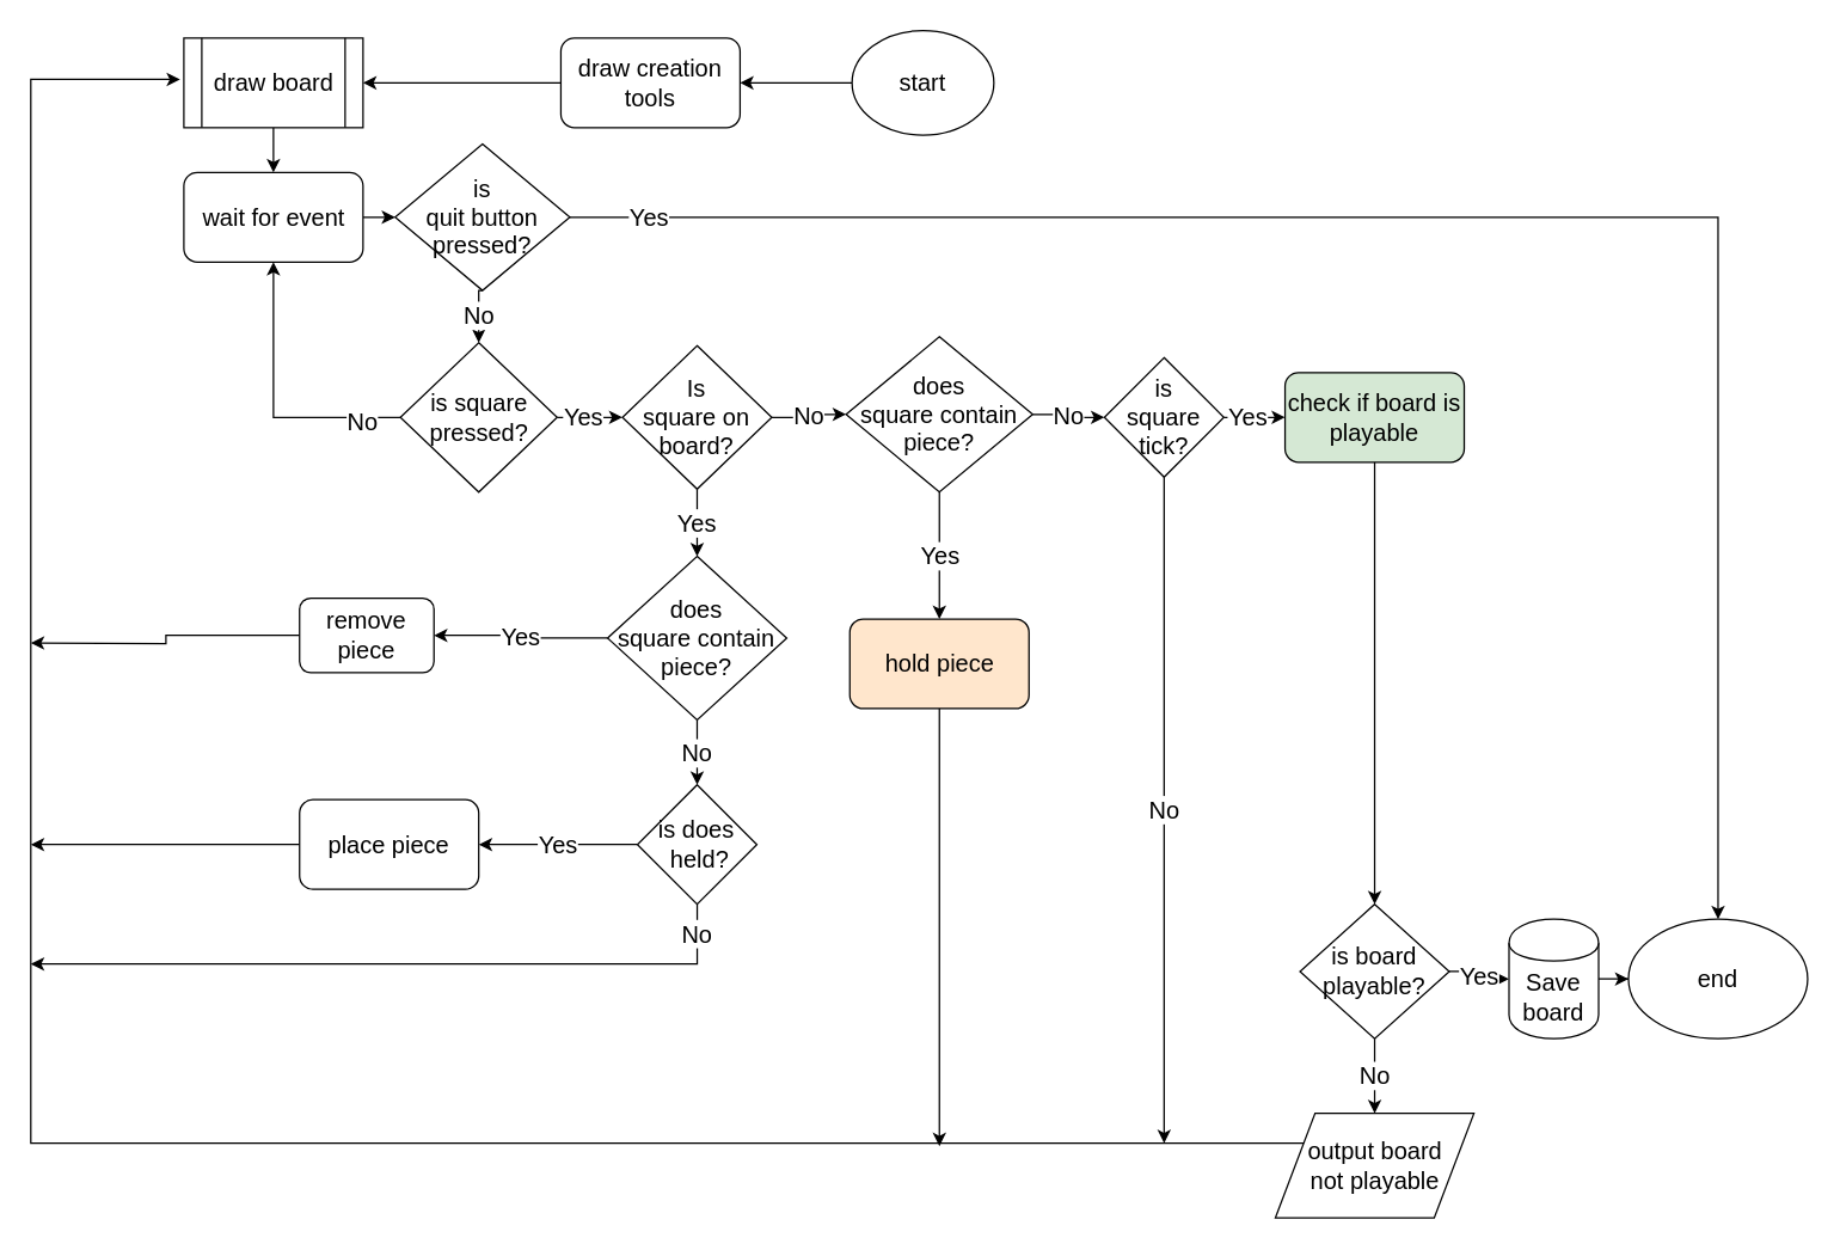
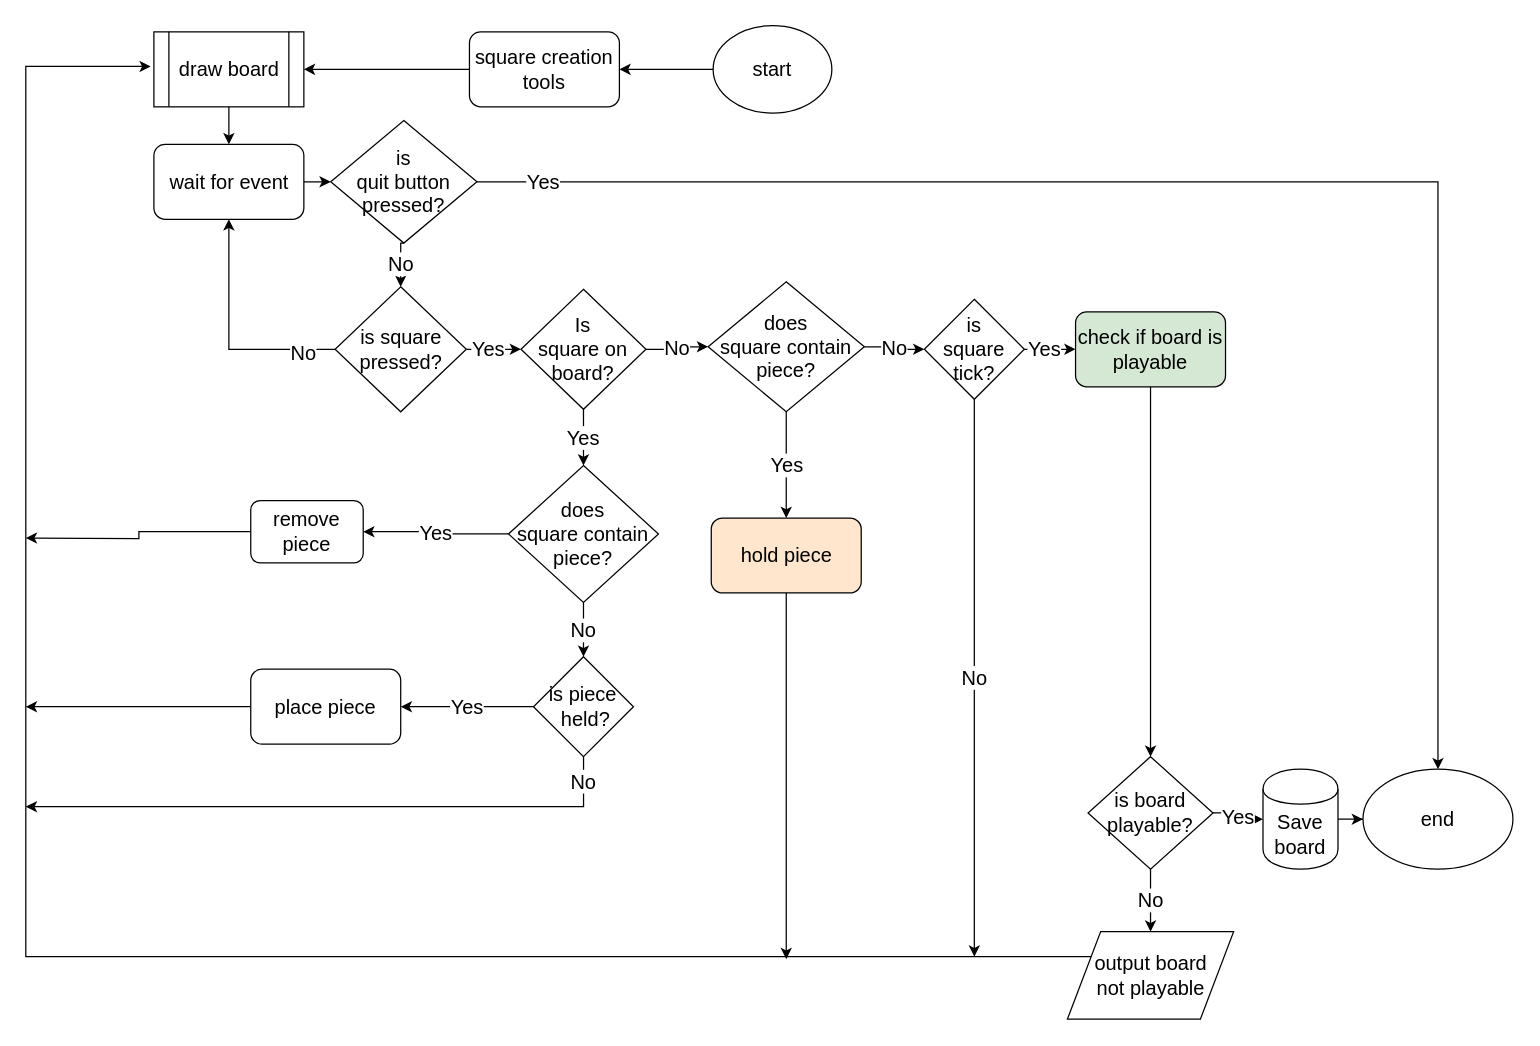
  <mxCell id="0" />
  <mxCell id="1" parent="0" />
  <mxCell id="2" style="edgeStyle=orthogonalEdgeStyle;rounded=0;orthogonalLoop=1;jettySize=auto;html=1;entryX=1;entryY=0.5;entryDx=0;entryDy=0;fontSize=16;" parent="1" source="3" target="45" edge="1"><mxGeometry relative="1" as="geometry"><mxPoint x="182.5" y="-165" as="targetPoint" /></mxGeometry></mxCell>
  <mxCell id="3" value="start" style="ellipse;whiteSpace=wrap;html=1;fontSize=16;" parent="1" vertex="1"><mxGeometry x="570" y="20" width="95" height="70" as="geometry" /></mxCell>
  <mxCell id="4" style="edgeStyle=orthogonalEdgeStyle;rounded=0;orthogonalLoop=1;jettySize=auto;html=1;entryX=0;entryY=0.5;entryDx=0;entryDy=0;fontSize=16;" parent="1" source="5" target="12" edge="1"><mxGeometry relative="1" as="geometry" /></mxCell>
  <mxCell id="5" value="wait for event" style="rounded=1;whiteSpace=wrap;html=1;fontSize=16;" parent="1" vertex="1"><mxGeometry x="122.5" y="115" width="120" height="60" as="geometry" /></mxCell>
  <mxCell id="6" value="&lt;font style=&quot;font-size: 16px;&quot;&gt;Yes&lt;/font&gt;" style="edgeStyle=orthogonalEdgeStyle;rounded=0;orthogonalLoop=1;jettySize=auto;html=1;entryX=0;entryY=0.5;entryDx=0;entryDy=0;fontSize=16;" parent="1" source="9" target="19" edge="1"><mxGeometry x="-0.263" relative="1" as="geometry"><mxPoint x="1" as="offset" /></mxGeometry></mxCell>
  <mxCell id="7" style="edgeStyle=orthogonalEdgeStyle;rounded=0;orthogonalLoop=1;jettySize=auto;html=1;entryX=0.5;entryY=1;entryDx=0;entryDy=0;fontSize=16;" parent="1" source="9" target="5" edge="1"><mxGeometry relative="1" as="geometry" /></mxCell>
  <mxCell id="8" value="&lt;font style=&quot;font-size: 16px;&quot;&gt;No&lt;/font&gt;" style="text;html=1;align=center;verticalAlign=middle;resizable=0;points=[];labelBackgroundColor=#ffffff;fontSize=16;" parent="7" vertex="1" connectable="0"><mxGeometry x="-0.72" y="2" relative="1" as="geometry"><mxPoint as="offset" /></mxGeometry></mxCell>
  <mxCell id="9" value="is square &lt;br style=&quot;font-size: 16px;&quot;&gt;pressed?" style="rhombus;whiteSpace=wrap;html=1;fontSize=16;" parent="1" vertex="1"><mxGeometry x="267.5" y="229" width="105" height="100" as="geometry" /></mxCell>
  <mxCell id="10" value="&lt;font style=&quot;font-size: 16px;&quot;&gt;Yes&lt;/font&gt;" style="edgeStyle=orthogonalEdgeStyle;rounded=0;orthogonalLoop=1;jettySize=auto;html=1;entryX=0.5;entryY=0;entryDx=0;entryDy=0;fontSize=16;" parent="1" source="12" target="13" edge="1"><mxGeometry x="-0.914" relative="1" as="geometry"><mxPoint as="offset" /></mxGeometry></mxCell>
  <mxCell id="11" value="&lt;font style=&quot;font-size: 16px;&quot;&gt;No&lt;/font&gt;" style="edgeStyle=orthogonalEdgeStyle;rounded=0;orthogonalLoop=1;jettySize=auto;html=1;exitX=0.5;exitY=1;exitDx=0;exitDy=0;entryX=0.5;entryY=0;entryDx=0;entryDy=0;fontSize=16;" parent="1" source="12" target="9" edge="1"><mxGeometry relative="1" as="geometry" /></mxCell>
  <mxCell id="12" value="is &lt;br&gt;quit button pressed?" style="rhombus;whiteSpace=wrap;html=1;fontSize=16;" parent="1" vertex="1"><mxGeometry x="264" y="96" width="117" height="98" as="geometry" /></mxCell>
  <mxCell id="13" value="end" style="ellipse;whiteSpace=wrap;html=1;fontSize=16;" parent="1" vertex="1"><mxGeometry x="1090" y="615" width="120" height="80" as="geometry" /></mxCell>
  <mxCell id="14" value="&lt;font style=&quot;font-size: 16px;&quot;&gt;Yes&lt;/font&gt;" style="edgeStyle=orthogonalEdgeStyle;rounded=0;orthogonalLoop=1;jettySize=auto;html=1;exitX=1;exitY=0.5;exitDx=0;exitDy=0;entryX=0;entryY=0.5;entryDx=0;entryDy=0;fontSize=16;" parent="1" source="16" target="46" edge="1"><mxGeometry x="-0.22" relative="1" as="geometry"><mxPoint x="840" y="279" as="targetPoint" /><mxPoint as="offset" /></mxGeometry></mxCell>
  <mxCell id="15" value="&lt;font style=&quot;font-size: 16px;&quot;&gt;No&lt;/font&gt;" style="edgeStyle=orthogonalEdgeStyle;rounded=0;orthogonalLoop=1;jettySize=auto;html=1;fontSize=16;" parent="1" source="16" edge="1"><mxGeometry relative="1" as="geometry"><mxPoint x="779" y="765" as="targetPoint" /><Array as="points"><mxPoint x="779" y="765" /></Array></mxGeometry></mxCell>
  <mxCell id="16" value="is &lt;br&gt;square tick?" style="rhombus;whiteSpace=wrap;html=1;fontSize=16;" parent="1" vertex="1"><mxGeometry x="739" y="239" width="80" height="80" as="geometry" /></mxCell>
  <mxCell id="17" value="&lt;font style=&quot;font-size: 16px;&quot;&gt;Yes&lt;/font&gt;" style="edgeStyle=orthogonalEdgeStyle;rounded=0;orthogonalLoop=1;jettySize=auto;html=1;entryX=0.5;entryY=0;entryDx=0;entryDy=0;fontSize=16;" parent="1" source="19" target="28" edge="1"><mxGeometry relative="1" as="geometry"><mxPoint x="320" y="465" as="targetPoint" /></mxGeometry></mxCell>
  <mxCell id="18" value="&lt;font style=&quot;font-size: 16px;&quot;&gt;No&lt;/font&gt;" style="edgeStyle=orthogonalEdgeStyle;rounded=0;orthogonalLoop=1;jettySize=auto;html=1;entryX=0;entryY=0.5;entryDx=0;entryDy=0;fontSize=16;" parent="1" source="19" target="25" edge="1"><mxGeometry relative="1" as="geometry" /></mxCell>
  <mxCell id="19" value="Is &lt;br style=&quot;font-size: 16px;&quot;&gt;square on board?" style="rhombus;whiteSpace=wrap;html=1;fontSize=16;" parent="1" vertex="1"><mxGeometry x="416.25" y="231" width="100" height="96" as="geometry" /></mxCell>
  <mxCell id="20" style="edgeStyle=orthogonalEdgeStyle;rounded=0;orthogonalLoop=1;jettySize=auto;html=1;fontSize=16;" parent="1" source="21" target="5" edge="1"><mxGeometry relative="1" as="geometry" /></mxCell>
  <mxCell id="21" value="draw board" style="shape=process;whiteSpace=wrap;html=1;backgroundOutline=1;fontSize=16;" parent="1" vertex="1"><mxGeometry x="122.5" y="25" width="120" height="60" as="geometry" /></mxCell>
  <mxCell id="22" style="edgeStyle=orthogonalEdgeStyle;rounded=0;orthogonalLoop=1;jettySize=auto;html=1;exitX=0;exitY=0.5;exitDx=0;exitDy=0;fontSize=16;" parent="1" source="45" target="21" edge="1"><mxGeometry relative="1" as="geometry"><mxPoint x="182.5" y="-4.995" as="sourcePoint" /></mxGeometry></mxCell>
  <mxCell id="23" value="&lt;font style=&quot;font-size: 16px;&quot;&gt;Yes&lt;/font&gt;" style="edgeStyle=orthogonalEdgeStyle;rounded=0;orthogonalLoop=1;jettySize=auto;html=1;entryX=0.5;entryY=0;entryDx=0;entryDy=0;fontSize=16;" parent="1" source="25" target="38" edge="1"><mxGeometry relative="1" as="geometry"><mxPoint x="580" y="415" as="targetPoint" /></mxGeometry></mxCell>
  <mxCell id="24" value="&lt;font style=&quot;font-size: 16px;&quot;&gt;No&lt;/font&gt;" style="edgeStyle=orthogonalEdgeStyle;rounded=0;orthogonalLoop=1;jettySize=auto;html=1;entryX=0;entryY=0.5;entryDx=0;entryDy=0;fontSize=16;" parent="1" source="25" target="16" edge="1"><mxGeometry relative="1" as="geometry" /></mxCell>
  <mxCell id="25" value="does &lt;br&gt;square contain piece?" style="rhombus;whiteSpace=wrap;html=1;fontSize=16;" parent="1" vertex="1"><mxGeometry x="566" y="225" width="125" height="104" as="geometry" /></mxCell>
  <mxCell id="26" value="&lt;font style=&quot;font-size: 16px;&quot;&gt;Yes&lt;/font&gt;" style="edgeStyle=orthogonalEdgeStyle;rounded=0;orthogonalLoop=1;jettySize=auto;html=1;fontSize=16;" parent="1" source="28" target="30" edge="1"><mxGeometry relative="1" as="geometry"><mxPoint x="190" y="530" as="targetPoint" /></mxGeometry></mxCell>
  <mxCell id="27" value="&lt;font style=&quot;font-size: 16px;&quot;&gt;No&lt;/font&gt;" style="edgeStyle=orthogonalEdgeStyle;rounded=0;orthogonalLoop=1;jettySize=auto;html=1;fontSize=16;" parent="1" source="28" target="42" edge="1"><mxGeometry relative="1" as="geometry"><mxPoint x="435" y="545" as="targetPoint" /></mxGeometry></mxCell>
  <mxCell id="28" value="does &lt;br style=&quot;font-size: 16px;&quot;&gt;square contain &lt;br style=&quot;font-size: 16px;&quot;&gt;piece?" style="rhombus;whiteSpace=wrap;html=1;fontSize=16;" parent="1" vertex="1"><mxGeometry x="406.25" y="372" width="120" height="109.5" as="geometry" /></mxCell>
  <mxCell id="29" style="edgeStyle=orthogonalEdgeStyle;rounded=0;orthogonalLoop=1;jettySize=auto;html=1;fontSize=16;" parent="1" source="30" edge="1"><mxGeometry relative="1" as="geometry"><mxPoint x="20" y="430" as="targetPoint" /></mxGeometry></mxCell>
  <mxCell id="30" value="remove piece" style="rounded=1;whiteSpace=wrap;html=1;fontSize=16;" parent="1" vertex="1"><mxGeometry x="200" y="400" width="90" height="50" as="geometry" /></mxCell>
  <mxCell id="31" style="edgeStyle=orthogonalEdgeStyle;rounded=0;orthogonalLoop=1;jettySize=auto;html=1;exitX=0.5;exitY=1;exitDx=0;exitDy=0;entryX=0.5;entryY=0;entryDx=0;entryDy=0;fontSize=16;" parent="1" source="46" target="34" edge="1"><mxGeometry relative="1" as="geometry"><mxPoint x="900" y="309" as="sourcePoint" /><mxPoint x="920" y="535" as="targetPoint" /></mxGeometry></mxCell>
  <mxCell id="32" value="&lt;font style=&quot;font-size: 16px;&quot;&gt;No&lt;/font&gt;" style="edgeStyle=orthogonalEdgeStyle;rounded=0;orthogonalLoop=1;jettySize=auto;html=1;fontSize=16;" parent="1" source="34" target="36" edge="1"><mxGeometry relative="1" as="geometry"><mxPoint x="550" y="745" as="targetPoint" /></mxGeometry></mxCell>
  <mxCell id="33" value="Yes" style="edgeStyle=orthogonalEdgeStyle;rounded=0;orthogonalLoop=1;jettySize=auto;html=1;exitX=1;exitY=0.5;exitDx=0;exitDy=0;entryX=0;entryY=0.5;entryDx=0;entryDy=0;fontSize=16;" parent="1" source="34" target="48" edge="1"><mxGeometry relative="1" as="geometry" /></mxCell>
  <mxCell id="34" value="is board playable?" style="rhombus;whiteSpace=wrap;html=1;fontSize=16;" parent="1" vertex="1"><mxGeometry x="870" y="605" width="100" height="90" as="geometry" /></mxCell>
  <mxCell id="35" style="edgeStyle=orthogonalEdgeStyle;rounded=0;orthogonalLoop=1;jettySize=auto;html=1;fontSize=16;" parent="1" source="36" edge="1"><mxGeometry relative="1" as="geometry"><mxPoint x="120" y="52.647" as="targetPoint" /><Array as="points"><mxPoint x="20" y="765" /><mxPoint x="20" y="53" /></Array></mxGeometry></mxCell>
  <mxCell id="36" value="output board &lt;br style=&quot;font-size: 16px;&quot;&gt;not playable" style="shape=parallelogram;perimeter=parallelogramPerimeter;whiteSpace=wrap;html=1;fontSize=16;" parent="1" vertex="1"><mxGeometry x="853.5" y="745" width="133" height="70" as="geometry" /></mxCell>
  <mxCell id="37" style="edgeStyle=orthogonalEdgeStyle;rounded=0;orthogonalLoop=1;jettySize=auto;html=1;" edge="1" parent="1" source="38"><mxGeometry relative="1" as="geometry"><mxPoint x="628.5" y="767" as="targetPoint" /></mxGeometry></mxCell>
  <mxCell id="38" value="hold piece" style="rounded=1;whiteSpace=wrap;html=1;fontSize=16;fillColor=#ffe6cc;" parent="1" vertex="1"><mxGeometry x="568.5" y="414" width="120" height="60" as="geometry" /></mxCell>
  <mxCell id="39" style="edgeStyle=orthogonalEdgeStyle;rounded=0;orthogonalLoop=1;jettySize=auto;html=1;exitX=0.5;exitY=1;exitDx=0;exitDy=0;fontSize=16;" parent="1" source="34" target="34" edge="1"><mxGeometry relative="1" as="geometry" /></mxCell>
  <mxCell id="40" value="&lt;font style=&quot;font-size: 16px;&quot;&gt;Yes&lt;/font&gt;" style="edgeStyle=orthogonalEdgeStyle;rounded=0;orthogonalLoop=1;jettySize=auto;html=1;fontSize=16;" parent="1" source="42" target="44" edge="1"><mxGeometry relative="1" as="geometry"><mxPoint x="300" y="545" as="targetPoint" /></mxGeometry></mxCell>
  <mxCell id="41" value="&lt;font style=&quot;font-size: 16px;&quot;&gt;No&lt;/font&gt;" style="edgeStyle=orthogonalEdgeStyle;rounded=0;orthogonalLoop=1;jettySize=auto;html=1;fontSize=16;" parent="1" source="42" edge="1"><mxGeometry x="-0.916" relative="1" as="geometry"><mxPoint x="20" y="645" as="targetPoint" /><Array as="points"><mxPoint x="466" y="645" /></Array><mxPoint as="offset" /></mxGeometry></mxCell>
- <mxCell id="42" value="is does&lt;br style=&quot;font-size: 16px;&quot;&gt;&amp;nbsp;held?" style="rhombus;whiteSpace=wrap;html=1;fontSize=16;" parent="1" vertex="1"><mxGeometry x="426.25" y="525" width="80" height="80" as="geometry" /></mxCell>
+ <mxCell id="42" value="is piece&lt;br style=&quot;font-size: 16px;&quot;&gt;&amp;nbsp;held?" style="rhombus;whiteSpace=wrap;html=1;fontSize=16;" parent="1" vertex="1"><mxGeometry x="426.25" y="525" width="80" height="80" as="geometry" /></mxCell>
  <mxCell id="43" style="edgeStyle=orthogonalEdgeStyle;rounded=0;orthogonalLoop=1;jettySize=auto;html=1;fontSize=16;" parent="1" source="44" edge="1"><mxGeometry relative="1" as="geometry"><mxPoint x="20" y="565" as="targetPoint" /></mxGeometry></mxCell>
  <mxCell id="44" value="place piece" style="rounded=1;whiteSpace=wrap;html=1;fontSize=16;" parent="1" vertex="1"><mxGeometry x="200" y="535" width="120" height="60" as="geometry" /></mxCell>
- <mxCell id="45" value="draw creation tools" style="rounded=1;whiteSpace=wrap;html=1;fontSize=16;" parent="1" vertex="1"><mxGeometry x="375" y="25" width="120" height="60" as="geometry" /></mxCell>
+ <mxCell id="45" value="square creation tools" style="rounded=1;whiteSpace=wrap;html=1;fontSize=16;" parent="1" vertex="1"><mxGeometry x="375" y="25" width="120" height="60" as="geometry" /></mxCell>
  <mxCell id="46" value="check if board is playable" style="rounded=1;whiteSpace=wrap;html=1;fontSize=16;fillColor=#d5e8d4;" parent="1" vertex="1"><mxGeometry x="860" y="249" width="120" height="60" as="geometry" /></mxCell>
  <mxCell id="47" style="edgeStyle=orthogonalEdgeStyle;rounded=0;orthogonalLoop=1;jettySize=auto;html=1;entryX=0;entryY=0.5;entryDx=0;entryDy=0;fontSize=16;" parent="1" source="48" target="13" edge="1"><mxGeometry relative="1" as="geometry" /></mxCell>
  <mxCell id="48" value="&lt;font style=&quot;font-size: 16px;&quot;&gt;Save board&lt;/font&gt;" style="shape=cylinder;whiteSpace=wrap;html=1;boundedLbl=1;backgroundOutline=1;rounded=1;fontSize=16;" parent="1" vertex="1"><mxGeometry x="1010" y="615" width="60" height="80" as="geometry" /></mxCell>
